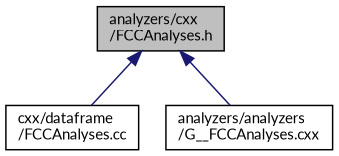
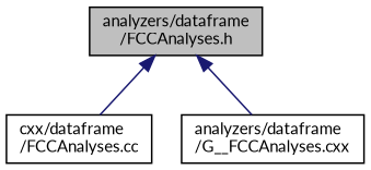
  digraph {
    fontname=Lato
    node [color=black fillcolor=white fontname=Lato fontsize=10 shape=record style=filled]
    edge [color=midnightblue dir=back fontname=Lato fontsize=10 labelfontname=Helvetica labelfontsize=10 style=solid]
-   n1 [fillcolor=grey75 fontcolor=black height=0.2 label="analyzers/cxx\l/FCCAnalyses.h" width=0.4]
+   n1 [fillcolor=grey75 fontcolor=black height=0.2 label="analyzers/dataframe\l/FCCAnalyses.h" width=0.4]
    n2 [height=0.2 label="cxx/dataframe\l/FCCAnalyses.cc" width=0.4]
-   n3 [height=0.2 label="analyzers/analyzers\l/G__FCCAnalyses.cxx" width=0.4]
+   n3 [height=0.2 label="analyzers/dataframe\l/G__FCCAnalyses.cxx" width=0.4]
    n1 -> n2
    n1 -> n3
  }
